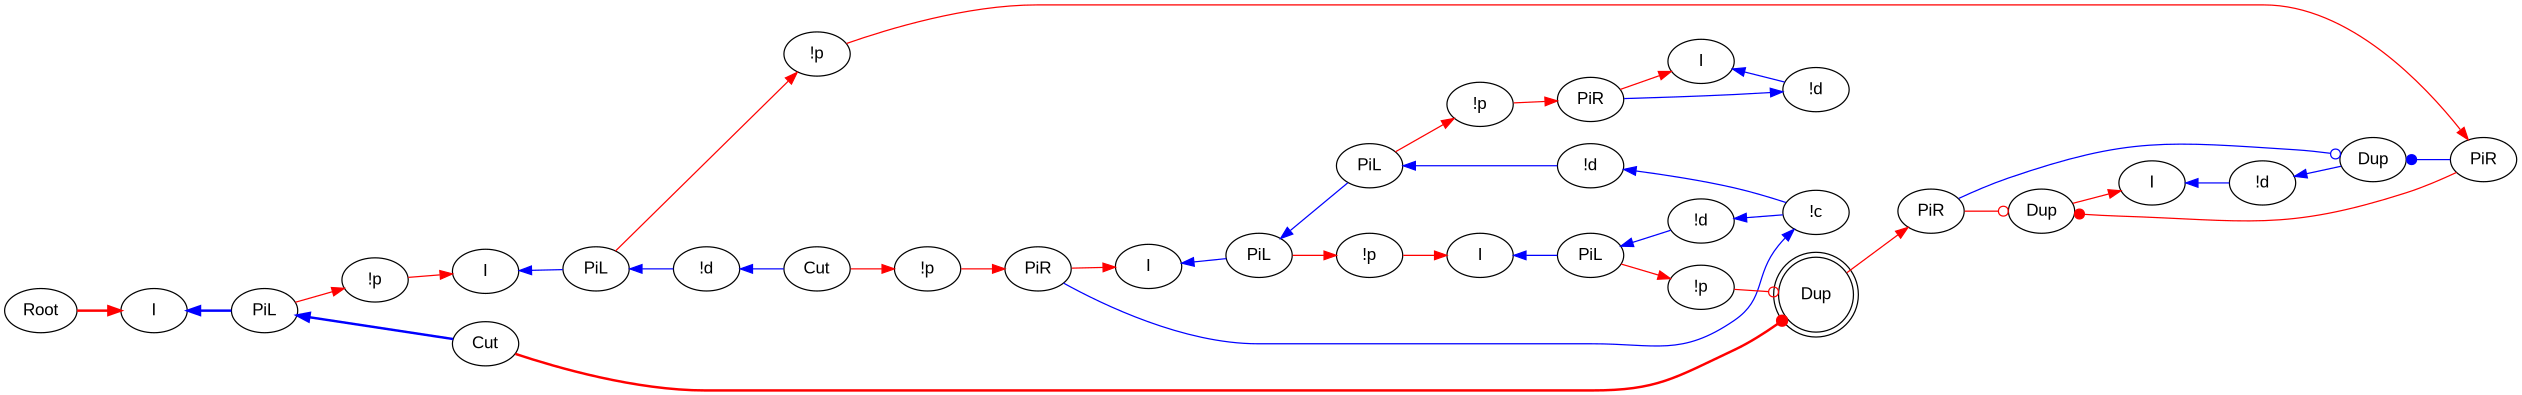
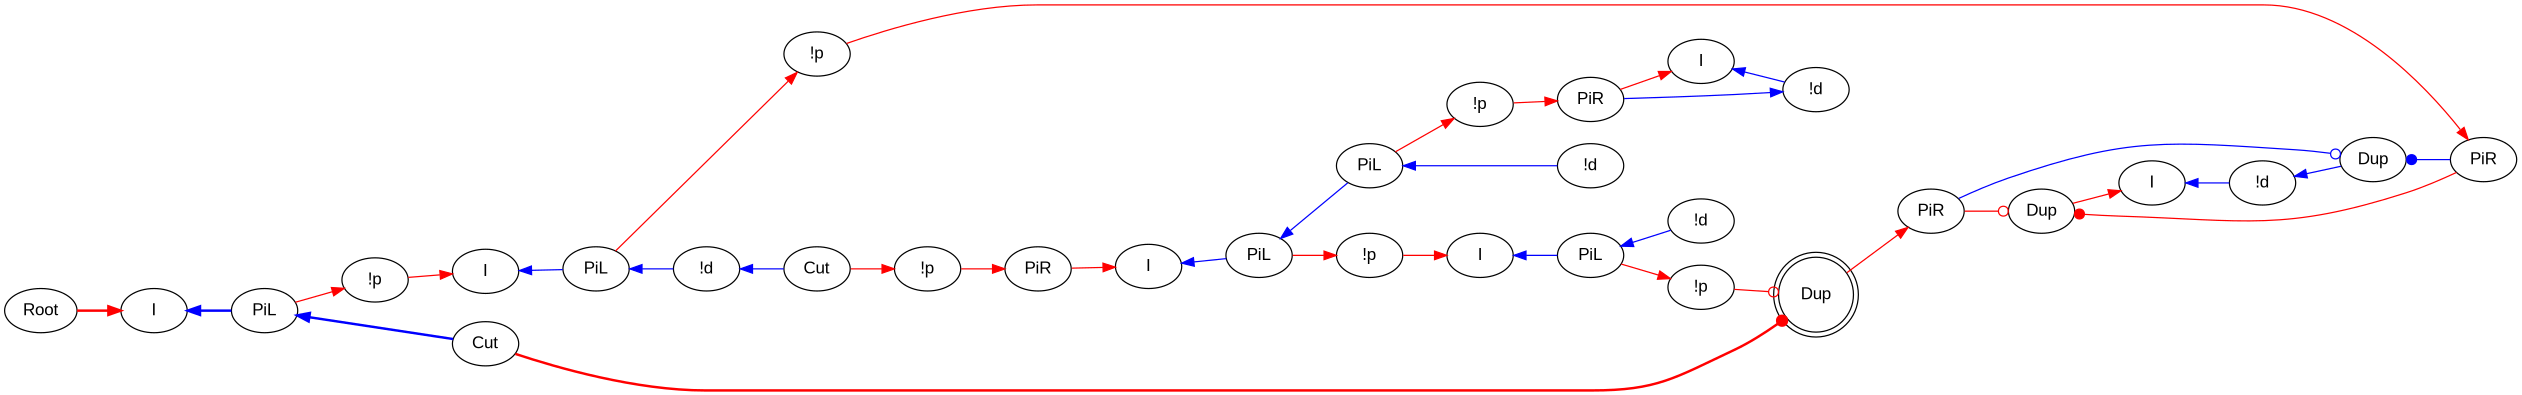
  digraph {
    rankdir=LR
    fontname="Liberation Sans"
    node [fontname="Liberation Sans"]
    edge [color=red fontname="Liberation Sans"]
    n1 [label=Root]
    n2 [label=I]
    n3 [label=PiL]
    n4 [label="!p"]
    n5 [label=PiR]
    n6 [label=Cut]
    n7 [label=I]
-   n8 [label="!c"]
    n9 [label="!d"]
    n10 [label=PiL]
    n11 [label="!p"]
    n12 [label=PiL]
    n13 [label="!p"]
    n14 [label="!d"]
    n15 [label=Dup]
    n16 [label=I]
    n17 [label=PiR]
    n18 [label=I]
    n19 [label="!d"]
    n20 [label="!p"]
    n21 [label=I]
    n22 [label=I]
    n23 [label="!d"]
    n24 [label=PiL]
    n25 [label="!p"]
    n26 [label="!d"]
    n27 [label=PiL]
    n28 [label="!p"]
    n29 [label=Cut]
    n30 [label=PiR]
    n31 [label=Dup shape=doublecircle]
    n32 [label=PiR]
    n33 [label=Dup]
    n1 -> n2 [penwidth=2]
    n2 -> n3 [color=blue dir=back penwidth=2]
    n3 -> n20
    n3 -> n29 [color=blue dir=back penwidth=2]
    n4 -> n5
    n5 -> n7
    n6 -> n4
    n7 -> n12 [color=blue dir=back]
-   n8 -> n5 [color=blue dir=back]
-   n9 -> n8 [color=blue dir=back]
    n10 -> n9 [color=blue dir=back]
    n10 -> n11
    n11 -> n17
    n12 -> n10 [color=blue dir=back]
    n12 -> n13
    n13 -> n22
    n14 -> n15 [color=blue dir=back]
    n15 -> n30 [arrowtail=dot color=blue dir=back]
    n15 -> n32 [arrowtail=odot color=blue dir=back]
    n16 -> n14 [color=blue dir=back]
    n17 -> n18
    n18 -> n19 [color=blue dir=back]
    n19 -> n17 [color=blue dir=back]
    n20 -> n21
    n21 -> n24 [color=blue dir=back]
    n22 -> n27 [color=blue dir=back]
    n23 -> n6 [color=blue dir=back]
    n24 -> n23 [color=blue dir=back]
    n24 -> n25
    n25 -> n30
-   n26 -> n8 [color=blue dir=back]
    n27 -> n26 [color=blue dir=back]
    n27 -> n28
    n28 -> n31 [arrowhead=odot]
    n29 -> n31 [arrowhead=dot penwidth=2]
    n30 -> n33 [arrowhead=dot]
    n31 -> n32
    n32 -> n33 [arrowhead=odot]
    n33 -> n16
  }
